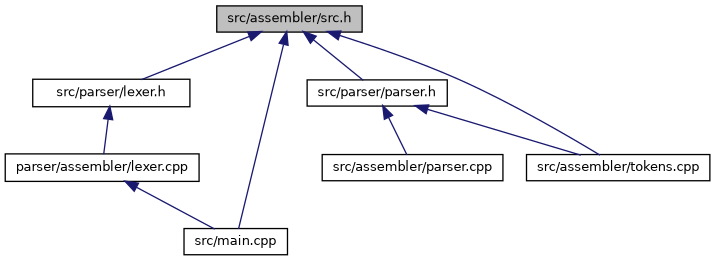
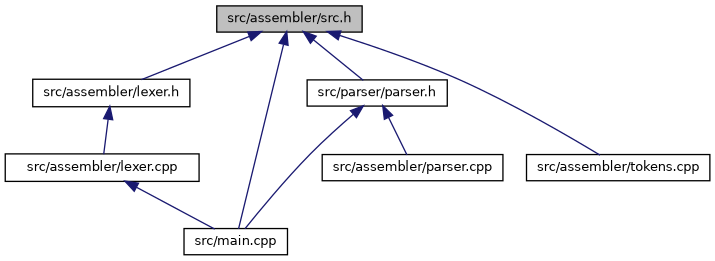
  digraph {
    node [color=black fillcolor=white fontname=Helvetica fontsize=10 shape=record style=filled]
    edge [color=midnightblue dir=back fontname=Helvetica fontsize=10 labelfontname=Helvetica labelfontsize=10 style=solid]
    n1 [fillcolor=grey75 fontcolor=black height=0.2 label="src/assembler/src.h" width=0.4]
-   n2 [height=0.2 label="src/parser/lexer.h" width=0.4]
+   n2 [height=0.2 label="src/assembler/lexer.h" width=0.4]
    n3 [height=0.2 label="src/main.cpp" width=0.4]
    n4 [height=0.2 label="src/parser/parser.h" width=0.4]
    n5 [height=0.2 label="src/assembler/tokens.cpp" width=0.4]
-   n6 [height=0.2 label="parser/assembler/lexer.cpp" width=0.4]
+   n6 [height=0.2 label="src/assembler/lexer.cpp" width=0.4]
    n7 [height=0.2 label="src/assembler/parser.cpp" width=0.4]
    n1 -> n2
    n1 -> n3
    n1 -> n4
    n1 -> n5
    n2 -> n6
-   n4 -> n5
+   n4 -> n3
    n4 -> n7
    n6 -> n3
  }
